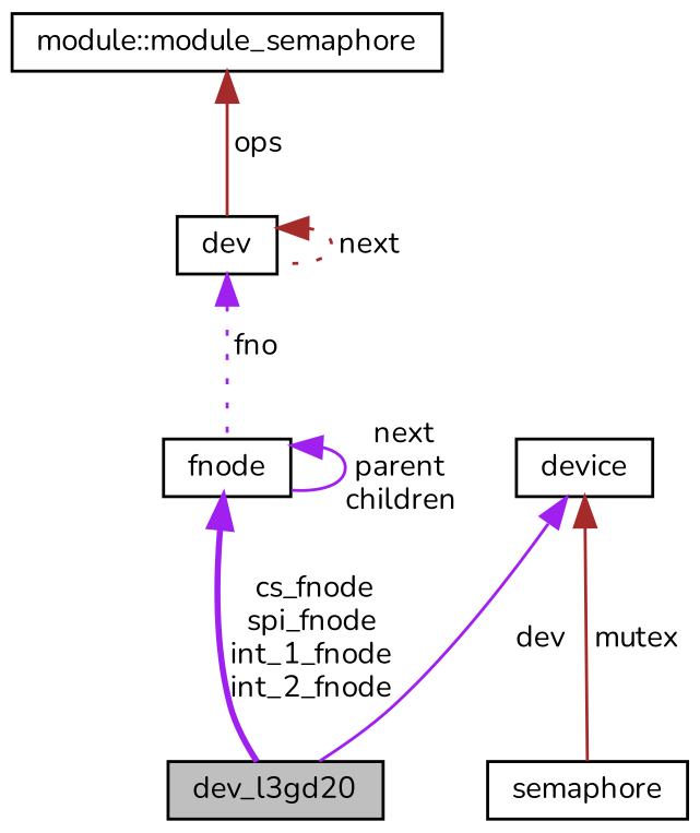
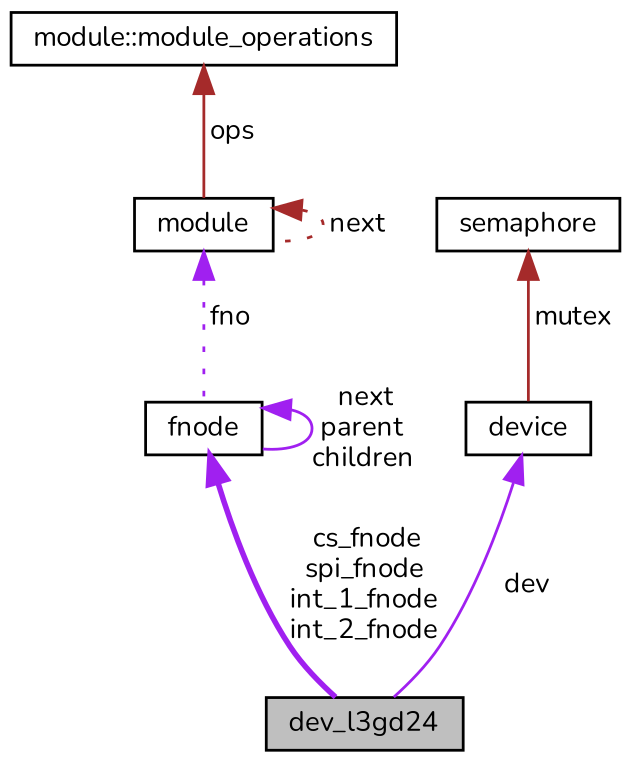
  digraph {
    fontname=Nunito
    node [color=black fillcolor=white fontname=Nunito fontsize=10 shape=record style=filled]
    edge [color=purple dir=back fontname=Nunito fontsize=10 labelfontname=Helvetica labelfontsize=10 style=solid]
-   n1 [fillcolor=grey75 fontcolor=black height=0.2 label=dev_l3gd20 width=0.4]
+   n1 [fillcolor=grey75 fontcolor=black height=0.2 label=dev_l3gd24 width=0.4]
    n2 [height=0.2 label=fnode width=0.4]
    n3 [height=0.2 label=device width=0.4]
-   n4 [height=0.2 label=dev width=0.4]
-   n5 [height=0.2 label="module::module_semaphore" width=0.4]
+   n4 [height=0.2 label=module width=0.4]
+   n5 [height=0.2 label="module::module_operations" width=0.4]
    n6 [height=0.2 label=semaphore width=0.4]
    n2 -> n1 [label=" cs_fnode\nspi_fnode\nint_1_fnode\nint_2_fnode" style=bold]
    n2 -> n2 [label=" next\nparent\nchildren"]
    n3 -> n1 [label=" dev"]
    n4 -> n2 [label=" fno" style=dotted]
    n4 -> n4 [color=brown label=" next" style=dotted]
    n5 -> n4 [color=brown label=" ops"]
-   n3 -> n6 [color=brown label=" mutex"]
+   n6 -> n3 [color=brown label=" mutex"]
  }
